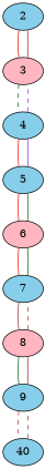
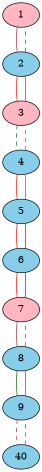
  graph {
    node [fillcolor=skyblue style=filled]
    edge [color=brown style=solid]
+   n1 [fillcolor=lightpink label=1]
    n2 [label=2]
    n3 [fillcolor=lightpink label=3]
    n4 [label=4]
    n5 [label=5]
-   n6 [fillcolor=lightpink label=6]
-   n7 [label=7]
-   n8 [fillcolor=lightpink label=8]
+   n6 [label=6]
+   n7 [fillcolor=lightpink label=7]
+   n8 [label=8]
    n9 [label=9]
    n10 [label=40]
+   n1 -- n2
+   n2 -- n1 [color=darkgreen style=dashed]
    n2 -- n3 [color=red]
    n3 -- n2
    n3 -- n4 [color=darkgreen style=dashed]
    n4 -- n3 [color=purple style=dashed]
    n4 -- n5 [color=red]
    n5 -- n4 [color=purple]
    n5 -- n6 [color=red]
    n6 -- n5 [color=darkgreen]
    n6 -- n7 [color=red]
    n7 -- n6 [color=darkgreen]
    n7 -- n8
    n8 -- n7 [style=dashed]
    n8 -- n9 [color=darkgreen]
    n9 -- n8
    n9 -- n10 [style=dashed]
    n10 -- n9 [style=dashed]
  }
